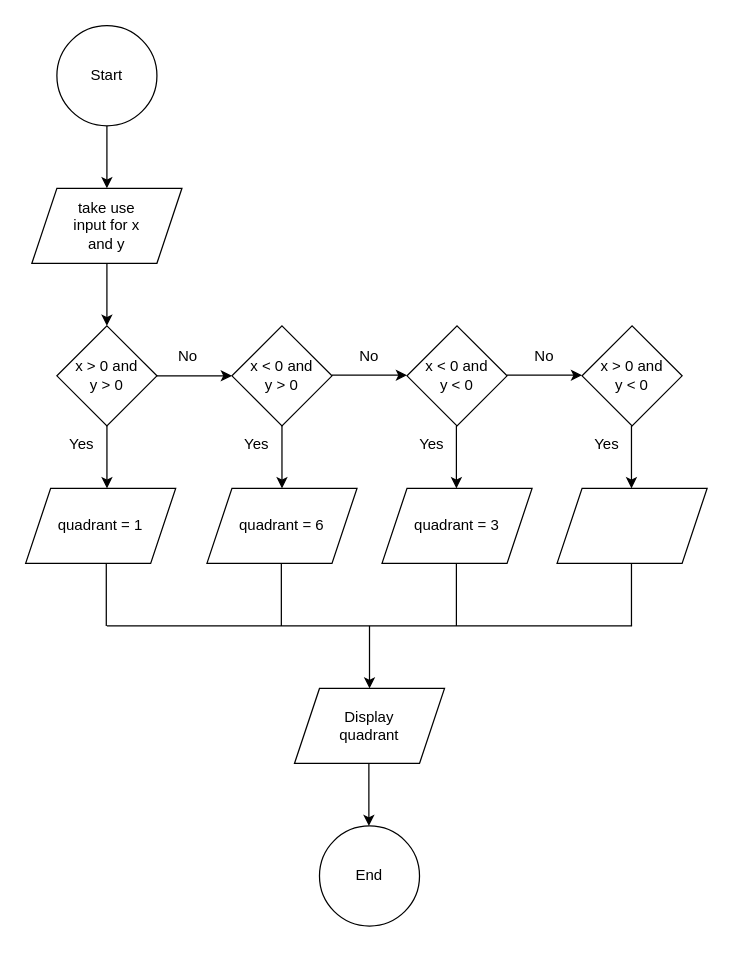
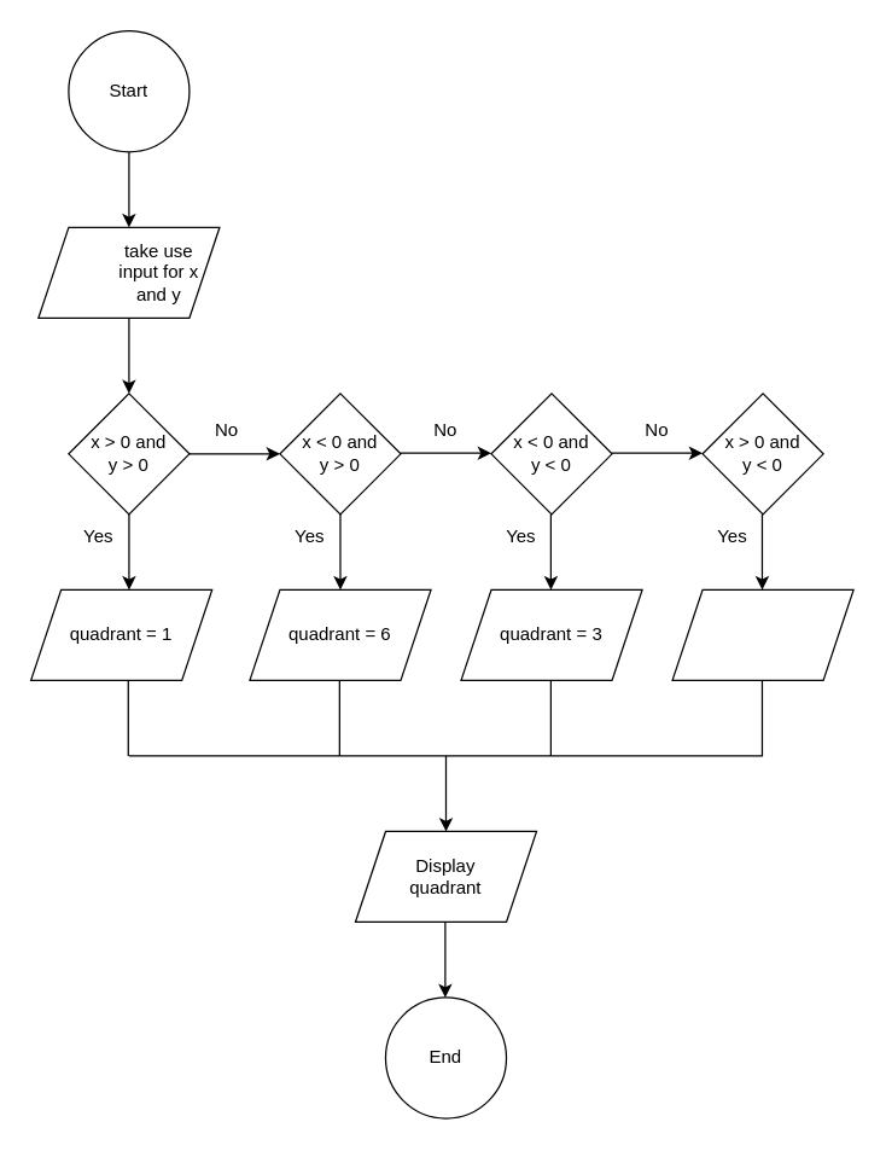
  <mxCell id="0" />
  <mxCell id="1" parent="0" />
  <mxCell id="2" value="" style="edgeStyle=none;html=1;" edge="1" parent="1" source="3"><mxGeometry relative="1" as="geometry"><mxPoint x="85" y="150" as="targetPoint" /></mxGeometry></mxCell>
  <mxCell id="3" value="" style="ellipse;whiteSpace=wrap;html=1;aspect=fixed;" vertex="1" parent="1"><mxGeometry x="45" y="20" width="80" height="80" as="geometry" /></mxCell>
  <mxCell id="4" value="Start" style="text;html=1;strokeColor=none;fillColor=none;align=center;verticalAlign=middle;whiteSpace=wrap;rounded=0;" vertex="1" parent="1"><mxGeometry x="55" y="45" width="60" height="30" as="geometry" /></mxCell>
  <mxCell id="5" value="" style="edgeStyle=none;html=1;" edge="1" parent="1"><mxGeometry relative="1" as="geometry"><mxPoint x="85" y="210" as="sourcePoint" /><mxPoint x="85" y="260" as="targetPoint" /></mxGeometry></mxCell>
  <mxCell id="6" value="" style="edgeStyle=none;html=1;exitX=0.5;exitY=1;exitDx=0;exitDy=0;entryX=0.542;entryY=0;entryDx=0;entryDy=0;entryPerimeter=0;" edge="1" parent="1" source="7" target="12"><mxGeometry relative="1" as="geometry"><mxPoint x="-35" y="300" as="targetPoint" /><Array as="points" /></mxGeometry></mxCell>
  <mxCell id="7" value="" style="rhombus;whiteSpace=wrap;html=1;" vertex="1" parent="1"><mxGeometry x="45" y="260" width="80" height="80" as="geometry" /></mxCell>
  <mxCell id="8" value="" style="edgeStyle=none;html=1;" edge="1" parent="1" target="15"><mxGeometry relative="1" as="geometry"><mxPoint x="125" y="300" as="sourcePoint" /></mxGeometry></mxCell>
  <mxCell id="9" value="x &amp;gt; 0 and y &amp;gt; 0" style="text;html=1;strokeColor=none;fillColor=none;align=center;verticalAlign=middle;whiteSpace=wrap;rounded=0;" vertex="1" parent="1"><mxGeometry x="55" y="285" width="60" height="30" as="geometry" /></mxCell>
  <mxCell id="10" value="" style="shape=parallelogram;perimeter=parallelogramPerimeter;whiteSpace=wrap;html=1;fixedSize=1;" vertex="1" parent="1"><mxGeometry x="25" y="150" width="120" height="60" as="geometry" /></mxCell>
- <mxCell id="11" value="take use input for x and y" style="text;html=1;strokeColor=none;fillColor=none;align=center;verticalAlign=middle;whiteSpace=wrap;rounded=0;" vertex="1" parent="1"><mxGeometry x="55" y="165" width="60" height="30" as="geometry" /></mxCell>
+ <mxCell id="11" value="take use input for x and y" style="text;html=1;strokeColor=none;fillColor=none;align=center;verticalAlign=middle;whiteSpace=wrap;rounded=0;" vertex="1" parent="1"><mxGeometry x="75" y="165" width="60" height="30" as="geometry" /></mxCell>
  <mxCell id="12" value="" style="shape=parallelogram;perimeter=parallelogramPerimeter;whiteSpace=wrap;html=1;fixedSize=1;" vertex="1" parent="1"><mxGeometry x="20" y="390" width="120" height="60" as="geometry" /></mxCell>
  <mxCell id="13" value="quadrant = 1" style="text;html=1;strokeColor=none;fillColor=none;align=center;verticalAlign=middle;whiteSpace=wrap;rounded=0;" vertex="1" parent="1"><mxGeometry x="40" y="405" width="80" height="30" as="geometry" /></mxCell>
  <mxCell id="14" value="" style="edgeStyle=none;html=1;" edge="1" parent="1" source="15"><mxGeometry relative="1" as="geometry"><mxPoint x="225" y="390" as="targetPoint" /></mxGeometry></mxCell>
  <mxCell id="15" value="" style="rhombus;whiteSpace=wrap;html=1;" vertex="1" parent="1"><mxGeometry x="185" y="260" width="80" height="80" as="geometry" /></mxCell>
  <mxCell id="16" value="x &amp;lt; 0 and y &amp;gt; 0" style="text;html=1;strokeColor=none;fillColor=none;align=center;verticalAlign=middle;whiteSpace=wrap;rounded=0;" vertex="1" parent="1"><mxGeometry x="195" y="285" width="60" height="30" as="geometry" /></mxCell>
  <mxCell id="17" value="" style="shape=parallelogram;perimeter=parallelogramPerimeter;whiteSpace=wrap;html=1;fixedSize=1;" vertex="1" parent="1"><mxGeometry x="165" y="390" width="120" height="60" as="geometry" /></mxCell>
  <mxCell id="18" value="quadrant = 6" style="text;html=1;strokeColor=none;fillColor=none;align=center;verticalAlign=middle;whiteSpace=wrap;rounded=0;" vertex="1" parent="1"><mxGeometry x="185" y="405" width="80" height="30" as="geometry" /></mxCell>
  <mxCell id="19" value="" style="edgeStyle=none;html=1;" edge="1" parent="1"><mxGeometry relative="1" as="geometry"><mxPoint x="265" y="299.5" as="sourcePoint" /><mxPoint x="325" y="299.5" as="targetPoint" /></mxGeometry></mxCell>
  <mxCell id="20" value="" style="rhombus;whiteSpace=wrap;html=1;" vertex="1" parent="1"><mxGeometry x="325" y="260" width="80" height="80" as="geometry" /></mxCell>
  <mxCell id="21" value="" style="edgeStyle=none;html=1;" edge="1" parent="1"><mxGeometry relative="1" as="geometry"><mxPoint x="405" y="299.5" as="sourcePoint" /><mxPoint x="465" y="299.5" as="targetPoint" /></mxGeometry></mxCell>
  <mxCell id="22" value="" style="rhombus;whiteSpace=wrap;html=1;" vertex="1" parent="1"><mxGeometry x="465" y="260" width="80" height="80" as="geometry" /></mxCell>
  <mxCell id="23" value="" style="edgeStyle=none;html=1;" edge="1" parent="1"><mxGeometry relative="1" as="geometry"><mxPoint x="364.5" y="340" as="sourcePoint" /><mxPoint x="364.5" y="390" as="targetPoint" /></mxGeometry></mxCell>
  <mxCell id="24" value="" style="edgeStyle=none;html=1;" edge="1" parent="1"><mxGeometry relative="1" as="geometry"><mxPoint x="504.5" y="340" as="sourcePoint" /><mxPoint x="504.5" y="390" as="targetPoint" /></mxGeometry></mxCell>
  <mxCell id="25" value="" style="shape=parallelogram;perimeter=parallelogramPerimeter;whiteSpace=wrap;html=1;fixedSize=1;" vertex="1" parent="1"><mxGeometry x="305" y="390" width="120" height="60" as="geometry" /></mxCell>
  <mxCell id="26" value="" style="shape=parallelogram;perimeter=parallelogramPerimeter;whiteSpace=wrap;html=1;fixedSize=1;" vertex="1" parent="1"><mxGeometry x="445" y="390" width="120" height="60" as="geometry" /></mxCell>
  <mxCell id="27" value="x &amp;lt; 0 and&lt;br&gt;y &amp;lt; 0" style="text;html=1;strokeColor=none;fillColor=none;align=center;verticalAlign=middle;whiteSpace=wrap;rounded=0;" vertex="1" parent="1"><mxGeometry x="335" y="285" width="60" height="30" as="geometry" /></mxCell>
  <mxCell id="28" value="quadrant = 3" style="text;html=1;strokeColor=none;fillColor=none;align=center;verticalAlign=middle;whiteSpace=wrap;rounded=0;" vertex="1" parent="1"><mxGeometry x="325" y="405" width="80" height="30" as="geometry" /></mxCell>
  <mxCell id="29" value="x &amp;gt; 0 and y &amp;lt; 0" style="text;html=1;strokeColor=none;fillColor=none;align=center;verticalAlign=middle;whiteSpace=wrap;rounded=0;" vertex="1" parent="1"><mxGeometry x="475" y="285" width="60" height="30" as="geometry" /></mxCell>
  <mxCell id="30" value="" style="endArrow=none;html=1;entryX=0.5;entryY=1;entryDx=0;entryDy=0;" edge="1" parent="1"><mxGeometry width="50" height="50" relative="1" as="geometry"><mxPoint x="224.5" y="500" as="sourcePoint" /><mxPoint x="224.5" y="450" as="targetPoint" /></mxGeometry></mxCell>
  <mxCell id="31" value="" style="endArrow=none;html=1;entryX=0.5;entryY=1;entryDx=0;entryDy=0;" edge="1" parent="1"><mxGeometry width="50" height="50" relative="1" as="geometry"><mxPoint x="364.5" y="500" as="sourcePoint" /><mxPoint x="364.5" y="450" as="targetPoint" /></mxGeometry></mxCell>
  <mxCell id="32" value="" style="endArrow=none;html=1;entryX=0.5;entryY=1;entryDx=0;entryDy=0;" edge="1" parent="1"><mxGeometry width="50" height="50" relative="1" as="geometry"><mxPoint x="504.5" y="500" as="sourcePoint" /><mxPoint x="504.5" y="450" as="targetPoint" /></mxGeometry></mxCell>
  <mxCell id="33" value="" style="endArrow=none;html=1;" edge="1" parent="1"><mxGeometry width="50" height="50" relative="1" as="geometry"><mxPoint x="85" y="500" as="sourcePoint" /><mxPoint x="505" y="500" as="targetPoint" /></mxGeometry></mxCell>
  <mxCell id="34" value="" style="endArrow=none;html=1;entryX=0.5;entryY=1;entryDx=0;entryDy=0;" edge="1" parent="1"><mxGeometry width="50" height="50" relative="1" as="geometry"><mxPoint x="84.5" y="500" as="sourcePoint" /><mxPoint x="84.5" y="450" as="targetPoint" /></mxGeometry></mxCell>
  <mxCell id="35" value="" style="edgeStyle=none;html=1;" edge="1" parent="1" target="36"><mxGeometry relative="1" as="geometry"><mxPoint x="295" y="500" as="sourcePoint" /><mxPoint x="295" y="550" as="targetPoint" /></mxGeometry></mxCell>
  <mxCell id="36" value="" style="shape=parallelogram;perimeter=parallelogramPerimeter;whiteSpace=wrap;html=1;fixedSize=1;" vertex="1" parent="1"><mxGeometry x="235" y="550" width="120" height="60" as="geometry" /></mxCell>
  <mxCell id="37" value="Display quadrant" style="text;html=1;strokeColor=none;fillColor=none;align=center;verticalAlign=middle;whiteSpace=wrap;rounded=0;" vertex="1" parent="1"><mxGeometry x="265" y="565" width="60" height="30" as="geometry" /></mxCell>
  <mxCell id="38" value="" style="edgeStyle=none;html=1;" edge="1" parent="1"><mxGeometry relative="1" as="geometry"><mxPoint x="294.5" y="610" as="sourcePoint" /><mxPoint x="294.5" y="660" as="targetPoint" /></mxGeometry></mxCell>
  <mxCell id="39" value="" style="ellipse;whiteSpace=wrap;html=1;aspect=fixed;" vertex="1" parent="1"><mxGeometry x="255" y="660" width="80" height="80" as="geometry" /></mxCell>
  <mxCell id="40" value="End" style="text;html=1;strokeColor=none;fillColor=none;align=center;verticalAlign=middle;whiteSpace=wrap;rounded=0;" vertex="1" parent="1"><mxGeometry x="265" y="685" width="60" height="30" as="geometry" /></mxCell>
  <mxCell id="41" value="Yes" style="text;html=1;strokeColor=none;fillColor=none;align=center;verticalAlign=middle;whiteSpace=wrap;rounded=0;" vertex="1" parent="1"><mxGeometry x="35" y="340" width="60" height="30" as="geometry" /></mxCell>
  <mxCell id="42" value="No" style="text;html=1;strokeColor=none;fillColor=none;align=center;verticalAlign=middle;whiteSpace=wrap;rounded=0;" vertex="1" parent="1"><mxGeometry x="120" y="270" width="60" height="30" as="geometry" /></mxCell>
  <mxCell id="43" value="No" style="text;html=1;strokeColor=none;fillColor=none;align=center;verticalAlign=middle;whiteSpace=wrap;rounded=0;" vertex="1" parent="1"><mxGeometry x="265" y="270" width="60" height="30" as="geometry" /></mxCell>
  <mxCell id="44" value="No" style="text;html=1;strokeColor=none;fillColor=none;align=center;verticalAlign=middle;whiteSpace=wrap;rounded=0;" vertex="1" parent="1"><mxGeometry x="405" y="270" width="60" height="30" as="geometry" /></mxCell>
  <mxCell id="45" value="Yes" style="text;html=1;strokeColor=none;fillColor=none;align=center;verticalAlign=middle;whiteSpace=wrap;rounded=0;" vertex="1" parent="1"><mxGeometry x="175" y="340" width="60" height="30" as="geometry" /></mxCell>
  <mxCell id="46" value="Yes" style="text;html=1;strokeColor=none;fillColor=none;align=center;verticalAlign=middle;whiteSpace=wrap;rounded=0;" vertex="1" parent="1"><mxGeometry x="315" y="340" width="60" height="30" as="geometry" /></mxCell>
  <mxCell id="47" value="Yes" style="text;html=1;strokeColor=none;fillColor=none;align=center;verticalAlign=middle;whiteSpace=wrap;rounded=0;" vertex="1" parent="1"><mxGeometry x="455" y="340" width="60" height="30" as="geometry" /></mxCell>
